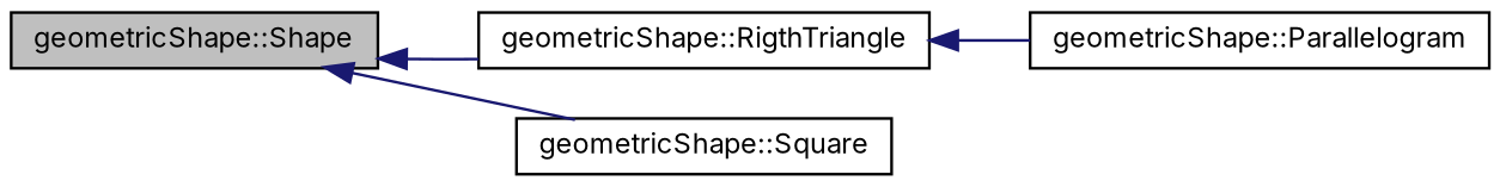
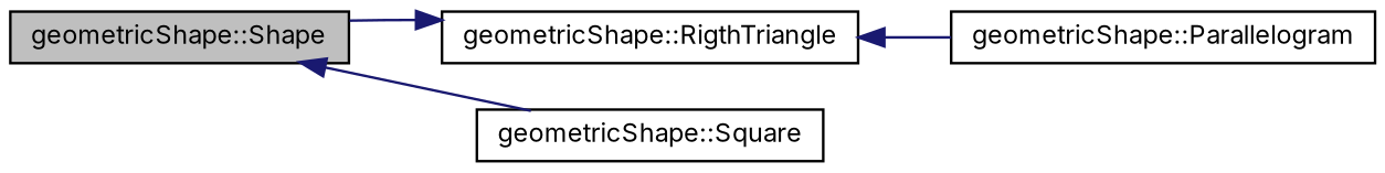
  digraph {
    fontname=Inter
    rankdir=LR
    node [color=black fillcolor=white fontname=Inter fontsize=10 shape=record style=filled]
    edge [color=midnightblue dir=back fontname=Inter fontsize=10 labelfontname=Helvetica labelfontsize=10 style=solid]
    n1 [fillcolor=grey75 fontcolor=black height=0.2 label="geometricShape::Shape" width=0.4]
    n2 [height=0.2 label="geometricShape::RigthTriangle" width=0.4]
    n3 [height=0.2 label="geometricShape::Square" width=0.4]
    n4 [height=0.2 label="geometricShape::Parallelogram" width=0.4]
-   n1 -> n2
+   n2 -> n1
    n1 -> n3
    n2 -> n4
  }
